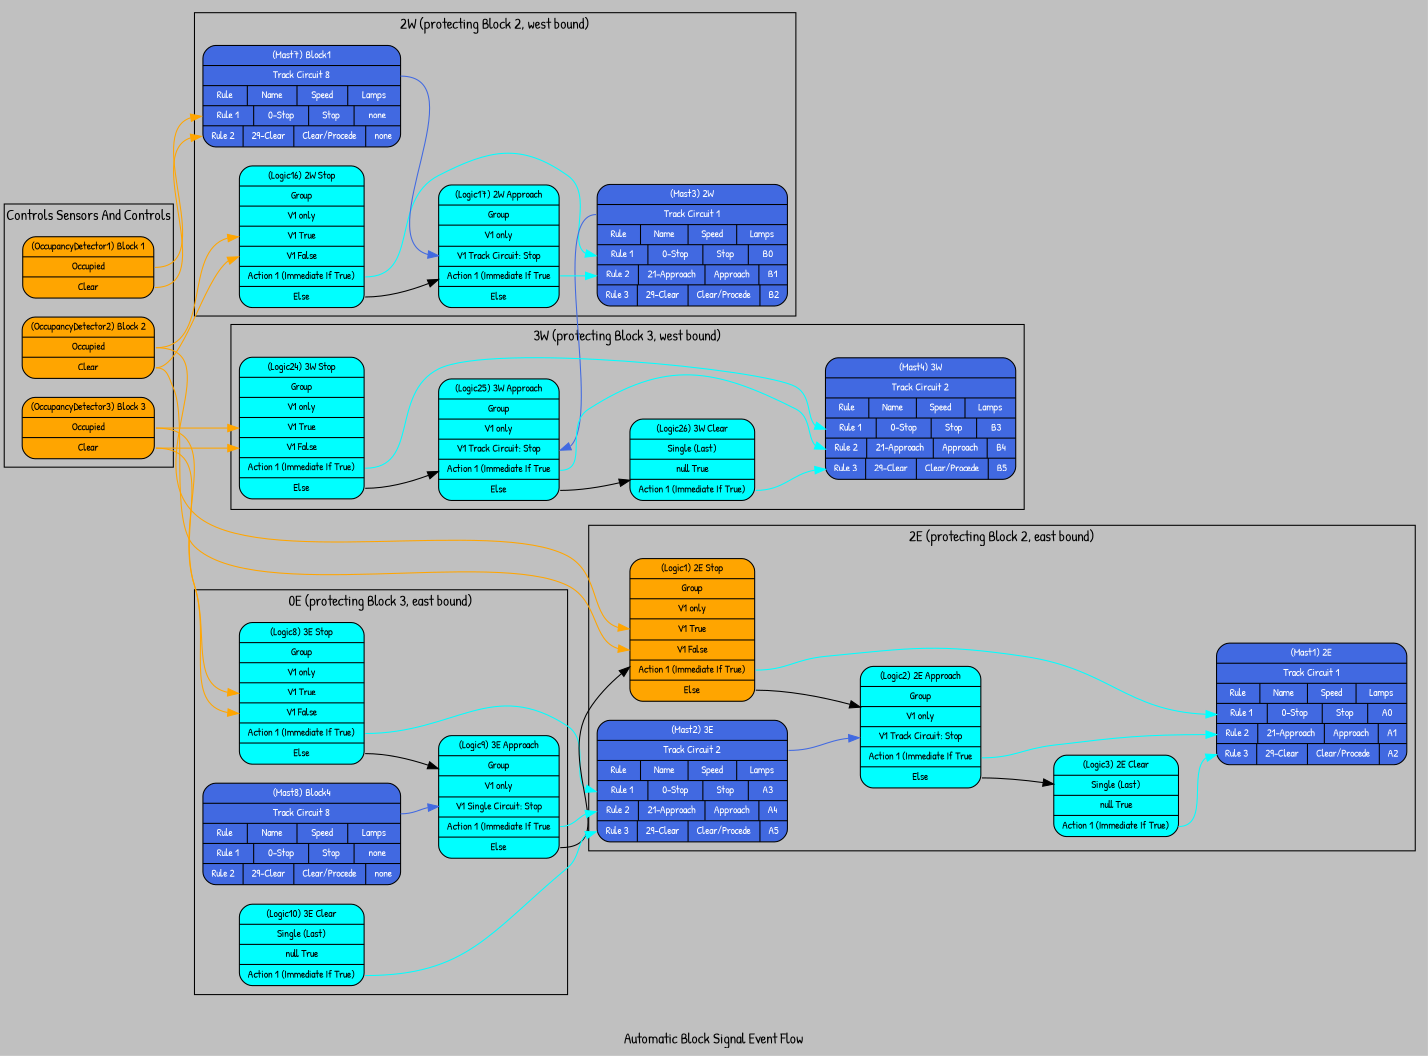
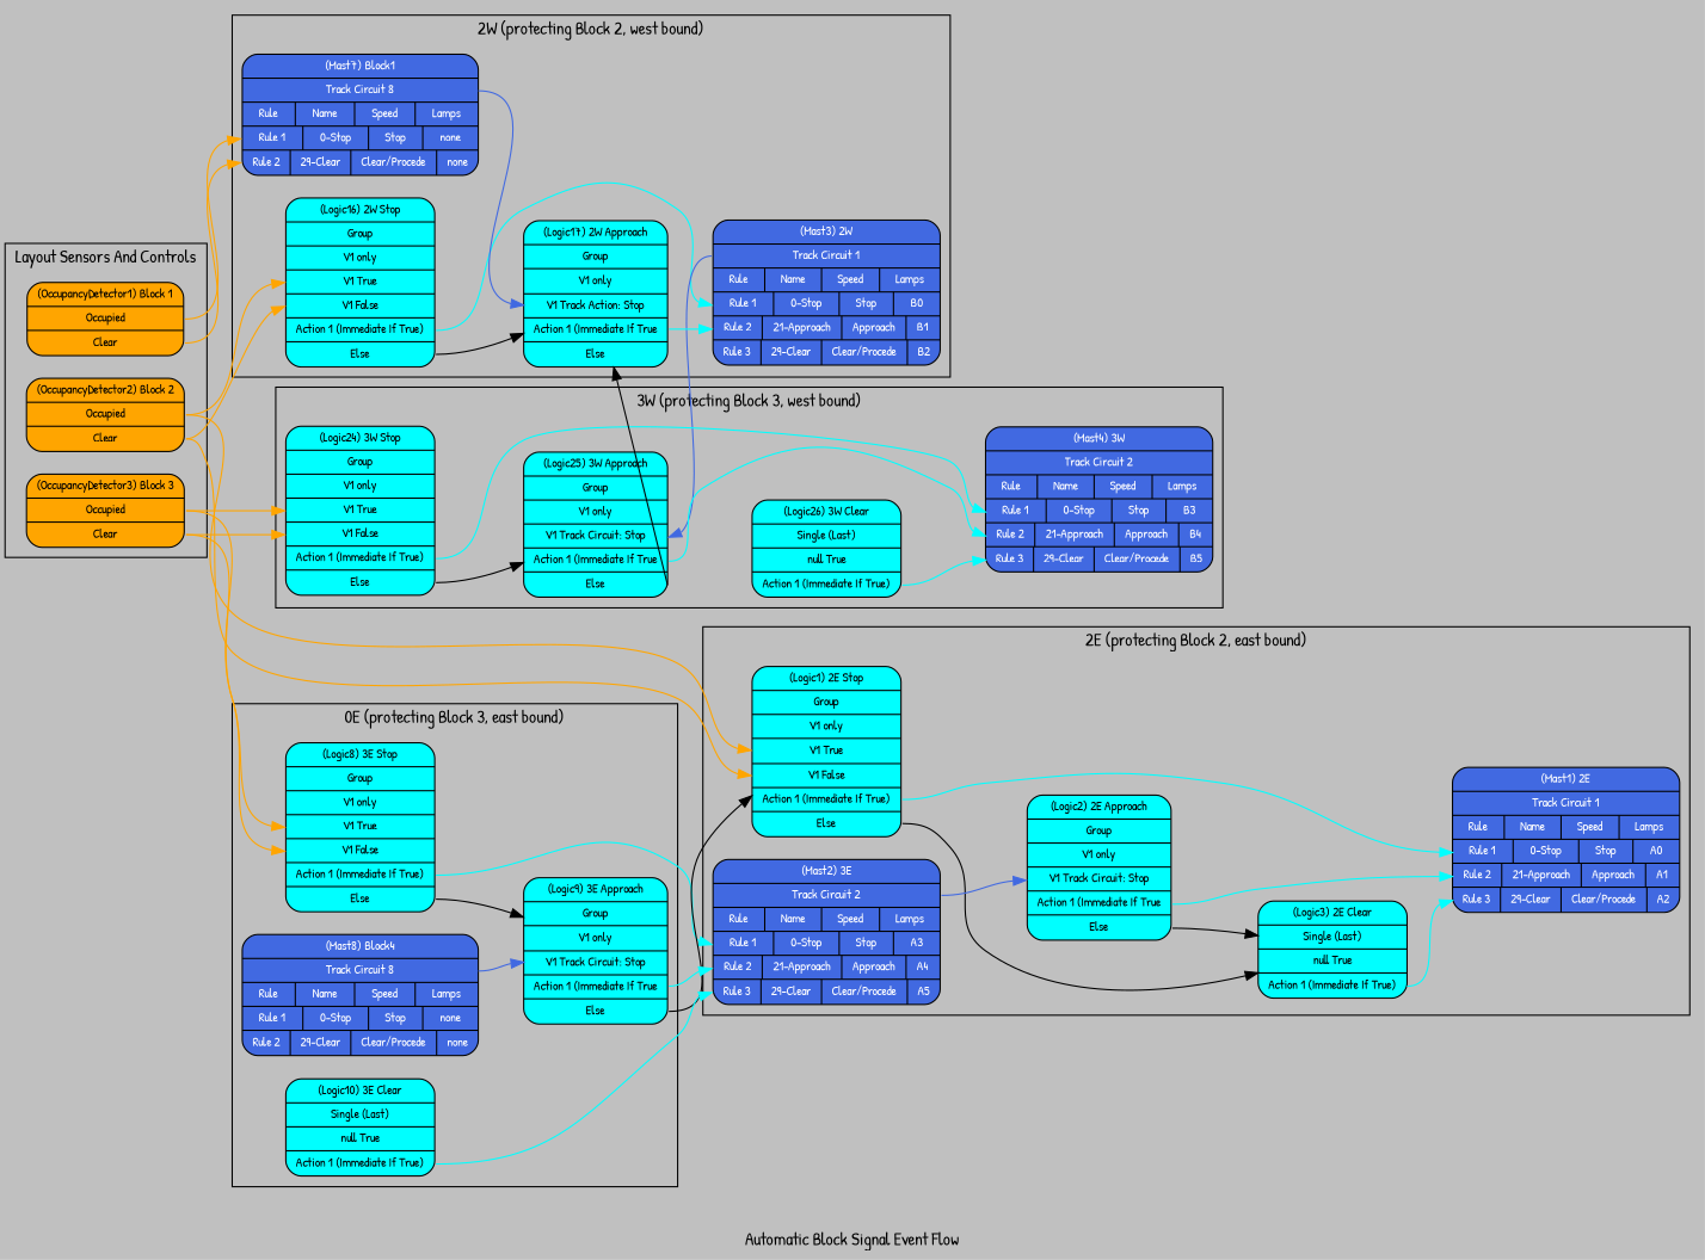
  digraph {
    bgcolor=gray
    fontname="Patrick Hand"
    label="Automatic Block Signal Event Flow"
    rankdir=LR
    node [fillcolor=cyan fontname="Patrick Hand" fontsize=10 shape=Mrecord style=filled]
    edge [color=cyan fontname="Patrick Hand" tailport=A1]
    n1 [fillcolor=orange label="(OccupancyDetector1) Block 1|<occupied> Occupied|<clear> Clear"]
    n2 [fillcolor=orange label="(OccupancyDetector2) Block 2|<occupied> Occupied|<clear> Clear"]
    n3 [fillcolor=orange label="(OccupancyDetector3) Block 3|<occupied> Occupied|<clear> Clear"]
-   n4 [fillcolor=orange label="(Logic1) 2E Stop|Group|V1 only|<V1True> V1 True|<V1False> V1 False|<A1> Action 1 (Immediate If True)|<else> Else"]
+   n4 [label="(Logic1) 2E Stop|Group|V1 only|<V1True> V1 True|<V1False> V1 False|<A1> Action 1 (Immediate If True)|<else> Else"]
    n5 [fillcolor=RoyalBlue fontcolor=white label="(Mast1) 2E|<circuit>Track Circuit 1|{Rule|Name|Speed|Lamps}|{<R1>Rule 1|0-Stop|Stop|A0}|{<R2>Rule 2|21-Approach|Approach|A1}|{<R3>Rule 3|29-Clear|Clear/Procede|A2}"]
    n6 [label="(Logic2) 2E Approach|Group|V1 only|<V1Circuit> V1 Track Circuit: Stop|<A1> Action 1 (Immediate If True|<else> Else"]
    n7 [label="(Logic3) 2E Clear|Single (Last)|null True|<A1> Action 1 (Immediate If True)"]
    n8 [fillcolor=RoyalBlue fontcolor=white label="(Mast2) 3E|<circuit>Track Circuit 2|{Rule|Name|Speed|Lamps}|{<R1>Rule 1|0-Stop|Stop|A3}|{<R2>Rule 2|21-Approach|Approach|A4}|{<R3>Rule 3|29-Clear|Clear/Procede|A5}"]
    n9 [label="(Logic8) 3E Stop|Group|V1 only|<V1True> V1 True|<V1False> V1 False|<A1> Action 1 (Immediate If True)|<else> Else"]
-   n10 [label="(Logic9) 3E Approach|Group|V1 only|<V1Circuit> V1 Single Circuit: Stop|<A1> Action 1 (Immediate If True|<else> Else"]
+   n10 [label="(Logic9) 3E Approach|Group|V1 only|<V1Circuit> V1 Track Circuit: Stop|<A1> Action 1 (Immediate If True|<else> Else"]
    n11 [label="(Logic10) 3E Clear|Single (Last)|null True|<A1> Action 1 (Immediate If True)"]
    n12 [fillcolor=RoyalBlue fontcolor=white label="(Mast8) Block4|<circuit>Track Circuit 8|{Rule|Name|Speed|Lamps}|{<R1>Rule 1|0-Stop|Stop|none}|{<R2>Rule 2|29-Clear|Clear/Procede|none}"]
    n13 [label="(Logic16) 2W Stop|Group|V1 only|<V1True> V1 True|<V1False> V1 False|<A1> Action 1 (Immediate If True)|<else> Else"]
    n14 [fillcolor=RoyalBlue fontcolor=white label="(Mast3) 2W|<circuit>Track Circuit 1|{Rule|Name|Speed|Lamps}|{<R1>Rule 1|0-Stop|Stop|B0}|{<R2>Rule 2|21-Approach|Approach|B1}|{<R3>Rule 3|29-Clear|Clear/Procede|B2}"]
-   n15 [label="(Logic17) 2W Approach|Group|V1 only|<V1Circuit> V1 Track Circuit: Stop|<A1> Action 1 (Immediate If True|<else> Else"]
+   n15 [label="(Logic17) 2W Approach|Group|V1 only|<V1Circuit> V1 Track Action: Stop|<A1> Action 1 (Immediate If True|<else> Else"]
    n16 [fillcolor=RoyalBlue fontcolor=white label="(Mast7) Block1|<circuit>Track Circuit 8|{Rule|Name|Speed|Lamps}|{<R1>Rule 1|0-Stop|Stop|none}|{<R2>Rule 2|29-Clear|Clear/Procede|none}"]
    n17 [label="(Logic24) 3W Stop|Group|V1 only|<V1True> V1 True|<V1False> V1 False|<A1> Action 1 (Immediate If True)|<else> Else"]
    n18 [label="(Logic25) 3W Approach|Group|V1 only|<V1Circuit> V1 Track Circuit: Stop|<A1> Action 1 (Immediate If True|<else> Else"]
    n19 [fillcolor=RoyalBlue fontcolor=white label="(Mast4) 3W|<circuit>Track Circuit 2|{Rule|Name|Speed|Lamps}|{<R1>Rule 1|0-Stop|Stop|B3}|{<R2>Rule 2|21-Approach|Approach|B4}|{<R3>Rule 3|29-Clear|Clear/Procede|B5}"]
    n20 [label="(Logic26) 3W Clear|Single (Last)|null True|<A1> Action 1 (Immediate If True)"]
    subgraph cluster_1 {
-     label="Controls Sensors And Controls"
+     label="Layout Sensors And Controls"
      n1
      n2
      n3
    }
    subgraph cluster_2 {
      label="2E (protecting Block 2, east bound)"
      n4
      n5
      n6
      n7
      n8
    }
    subgraph cluster_3 {
      label="0E (protecting Block 3, east bound)"
      n9
      n10
      n11
      n12
    }
    subgraph cluster_4 {
      label="2W (protecting Block 2, west bound)"
      n13
      n14
      n15
      n16
    }
    subgraph cluster_5 {
      label="3W (protecting Block 3, west bound)"
      n17
      n18
      n19
      n20
    }
    n1 -> n16 [color=orange headport=R1 tailport=occupied]
    n1 -> n16 [color=orange headport=R2 tailport=clear]
    n2 -> n4 [color=orange headport=V1True tailport=occupied]
    n2 -> n4 [color=orange headport=V1False tailport=clear]
    n2 -> n13 [color=orange headport=V1True tailport=occupied]
    n2 -> n13 [color=orange headport=V1False tailport=clear]
    n3 -> n9 [color=orange headport=V1True tailport=occupied]
    n3 -> n9 [color=orange headport=V1False tailport=clear]
    n3 -> n17 [color=orange headport=V1True tailport=occupied]
    n3 -> n17 [color=orange headport=V1False tailport=clear]
    n4 -> n5 [headport=R1]
-   n4 -> n6 [tailport=else color=""]
+   n4 -> n7 [tailport=else color=""]
    n6 -> n5 [headport=R2]
    n6 -> n7 [tailport=else color=""]
    n7 -> n5 [headport=R3]
    n8 -> n6 [color=RoyalBlue headport=V1Circuit tailport=circuit]
    n9 -> n8 [headport=R1]
    n9 -> n10 [tailport=else color=""]
    n10 -> n4 [tailport=else color=""]
    n10 -> n8 [headport=R2]
    n11 -> n8 [headport=R3]
    n12 -> n10 [color=RoyalBlue headport=V1Circuit tailport=circuit]
    n13 -> n14 [headport=R1]
    n13 -> n15 [tailport=else color=""]
    n14 -> n18 [color=RoyalBlue headport=V1Circuit tailport=circuit]
    n15 -> n14 [headport=R2]
    n16 -> n15 [color=RoyalBlue headport=V1Circuit tailport=circuit]
    n17 -> n18 [tailport=else color=""]
    n17 -> n19 [headport=R1]
    n18 -> n19 [headport=R2]
-   n18 -> n20 [tailport=else color=""]
+   n18 -> n15 [tailport=else color=""]
    n20 -> n19 [headport=R3]
  }
